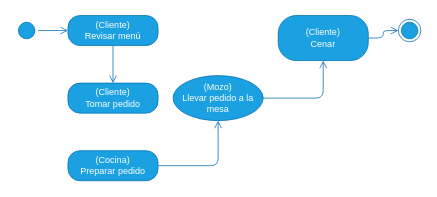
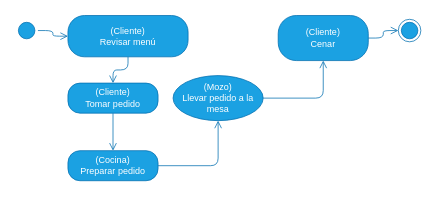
  <mxCell id="0" />
  <mxCell id="1" parent="0" />
  <mxCell id="2" value="" style="edgeStyle=orthogonalEdgeStyle;html=1;verticalAlign=bottom;endArrow=open;endSize=8;strokeColor=#006EAF;fillColor=#1ba1e2;fontStyle=0" parent="1" source="7" edge="1" target="8"><mxGeometry relative="1" as="geometry"><mxPoint x="90" y="-220" as="targetPoint" /></mxGeometry></mxCell>
  <mxCell id="3" value="" style="edgeStyle=orthogonalEdgeStyle;html=1;verticalAlign=bottom;endArrow=open;endSize=8;strokeColor=#006EAF;entryX=0.5;entryY=0;entryDx=0;entryDy=0;fillColor=#1ba1e2;fontStyle=0" parent="1" source="8" target="11" edge="1"><mxGeometry relative="1" as="geometry"><mxPoint x="100" y="-210" as="targetPoint" /><mxPoint x="60" y="-210" as="sourcePoint" /></mxGeometry></mxCell>
+ <mxCell id="4" value="" style="edgeStyle=orthogonalEdgeStyle;html=1;verticalAlign=bottom;endArrow=open;endSize=8;strokeColor=#006EAF;fillColor=#1ba1e2;fontStyle=0" parent="1" source="11" target="13" edge="1"><mxGeometry relative="1" as="geometry"><mxPoint x="100" y="0" as="targetPoint" /></mxGeometry></mxCell>
  <mxCell id="5" value="" style="edgeStyle=orthogonalEdgeStyle;html=1;verticalAlign=bottom;endArrow=open;endSize=8;strokeColor=#006EAF;entryX=0.5;entryY=1;entryDx=0;entryDy=0;fillColor=#1ba1e2;fontStyle=0" parent="1" source="12" target="9" edge="1"><mxGeometry relative="1" as="geometry"><mxPoint x="250" y="0" as="targetPoint" /></mxGeometry></mxCell>
  <mxCell id="6" value="" style="edgeStyle=orthogonalEdgeStyle;html=1;verticalAlign=bottom;endArrow=open;endSize=8;strokeColor=#006EAF;fillColor=#1ba1e2;fontStyle=0" parent="1" source="13" target="12" edge="1"><mxGeometry relative="1" as="geometry"><mxPoint x="210" y="110" as="targetPoint" /></mxGeometry></mxCell>
  <mxCell id="7" value="" style="ellipse;html=1;shape=startState;fillColor=#1ba1e2;strokeColor=#006EAF;fontColor=#ffffff;fontStyle=0" parent="1" vertex="1"><mxGeometry x="20" y="25" width="30" height="30" as="geometry" /></mxCell>
- <mxCell id="8" value="(Cliente)&lt;br&gt;Revisar menú" style="rounded=1;whiteSpace=wrap;html=1;arcSize=40;fontColor=#ffffff;fillColor=#1ba1e2;strokeColor=#006EAF;fontStyle=0" parent="1" vertex="1"><mxGeometry x="90" y="20" width="120" height="40" as="geometry" /></mxCell>
+ <mxCell id="8" value="(Cliente)&lt;br&gt;Revisar menú" style="rounded=1;whiteSpace=wrap;html=1;arcSize=40;fontColor=#ffffff;fillColor=#1ba1e2;strokeColor=#006EAF;fontStyle=0" parent="1" vertex="1"><mxGeometry x="90" y="20" width="160" height="55" as="geometry" /></mxCell>
  <mxCell id="9" value="(Cliente)&lt;br&gt;Cenar" style="rounded=1;whiteSpace=wrap;html=1;arcSize=40;fontColor=#ffffff;fillColor=#1ba1e2;strokeColor=#006EAF;fontStyle=0" parent="1" vertex="1"><mxGeometry x="370" y="20" width="120" height="60" as="geometry" /></mxCell>
  <mxCell id="10" value="" style="ellipse;html=1;shape=endState;fillColor=#1ba1e2;strokeColor=#006EAF;fontColor=#ffffff;fontStyle=0" parent="1" vertex="1"><mxGeometry x="530" y="25" width="30" height="30" as="geometry" /></mxCell>
  <mxCell id="11" value="(Cliente)&lt;br&gt;Tomar pedido" style="rounded=1;whiteSpace=wrap;html=1;arcSize=40;fontColor=#ffffff;fillColor=#1ba1e2;strokeColor=#006EAF;fontStyle=0" parent="1" vertex="1"><mxGeometry x="90" y="110" width="120" height="40" as="geometry" /></mxCell>
  <mxCell id="12" value="(Mozo)&lt;br&gt;Llevar pedido a la mesa" style="ellipse;whiteSpace=wrap;html=1;arcSize=40;fontColor=#ffffff;fillColor=#1ba1e2;strokeColor=#006EAF;fontStyle=0;" parent="1" vertex="1"><mxGeometry x="230" y="100" width="120" height="60" as="geometry" /></mxCell>
  <mxCell id="13" value="(Cocina)&lt;br&gt;Preparar pedido" style="rounded=1;whiteSpace=wrap;html=1;arcSize=40;fontColor=#ffffff;fillColor=#1ba1e2;strokeColor=#006EAF;fontStyle=0" parent="1" vertex="1"><mxGeometry x="90" y="200" width="120" height="40" as="geometry" /></mxCell>
  <mxCell id="14" value="" style="edgeStyle=orthogonalEdgeStyle;html=1;verticalAlign=bottom;endArrow=open;endSize=8;strokeColor=#006EAF;startArrow=none;fillColor=#1ba1e2;fontStyle=0" parent="1" source="9" target="10" edge="1"><mxGeometry relative="1" as="geometry"><mxPoint x="435" y="110" as="targetPoint" /></mxGeometry></mxCell>
